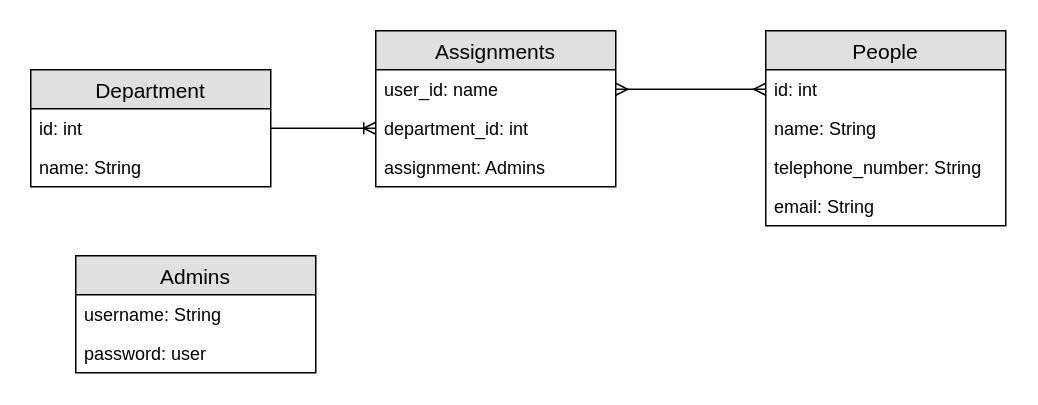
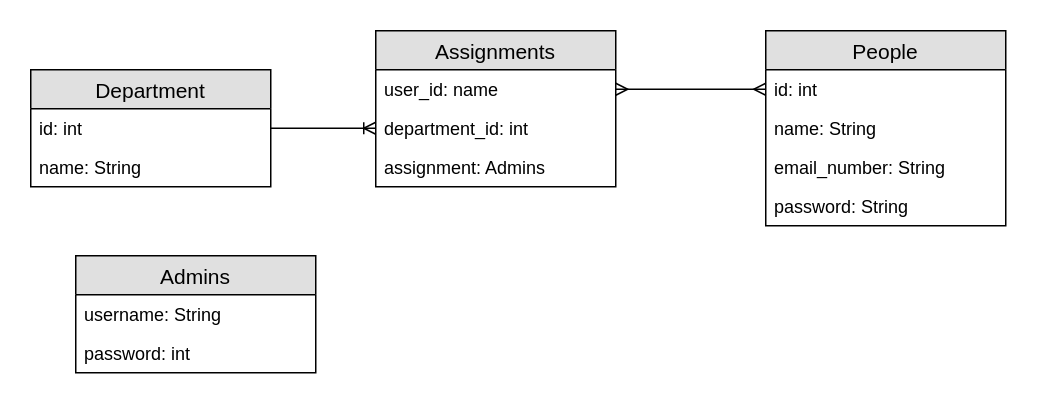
  <mxCell id="0" />
  <mxCell id="1" parent="0" />
  <mxCell id="2" value="" style="edgeStyle=entityRelationEdgeStyle;fontSize=12;html=1;endArrow=ERoneToMany;exitX=1;exitY=0.5;exitDx=0;exitDy=0;entryX=0;entryY=0.5;entryDx=0;entryDy=0;" edge="1" parent="1" source="9" target="13"><mxGeometry width="100" height="100" relative="1" as="geometry"><mxPoint x="670" y="50" as="sourcePoint" /><mxPoint x="620" y="10" as="targetPoint" /></mxGeometry></mxCell>
  <mxCell id="3" value="People" style="swimlane;fontStyle=0;childLayout=stackLayout;horizontal=1;startSize=26;fillColor=#e0e0e0;horizontalStack=0;resizeParent=1;resizeParentMax=0;resizeLast=0;collapsible=1;marginBottom=0;swimlaneFillColor=#ffffff;align=center;fontSize=14;" vertex="1" parent="1"><mxGeometry x="510" y="20" width="160" height="130" as="geometry" /></mxCell>
  <mxCell id="4" value="id: int" style="text;strokeColor=none;fillColor=none;align=left;verticalAlign=top;spacingLeft=4;spacingRight=4;overflow=hidden;rotatable=0;points=[[0,0.5],[1,0.5]];portConstraint=eastwest;" vertex="1" parent="3"><mxGeometry y="26" width="160" height="26" as="geometry" /></mxCell>
  <mxCell id="5" value="name: String" style="text;strokeColor=none;fillColor=none;align=left;verticalAlign=top;spacingLeft=4;spacingRight=4;overflow=hidden;rotatable=0;points=[[0,0.5],[1,0.5]];portConstraint=eastwest;" vertex="1" parent="3"><mxGeometry y="52" width="160" height="26" as="geometry" /></mxCell>
- <mxCell id="6" value="telephone_number: String" style="text;strokeColor=none;fillColor=none;align=left;verticalAlign=top;spacingLeft=4;spacingRight=4;overflow=hidden;rotatable=0;points=[[0,0.5],[1,0.5]];portConstraint=eastwest;" vertex="1" parent="3"><mxGeometry y="78" width="160" height="26" as="geometry" /></mxCell>
- <mxCell id="7" value="email: String" style="text;strokeColor=none;fillColor=none;align=left;verticalAlign=top;spacingLeft=4;spacingRight=4;overflow=hidden;rotatable=0;points=[[0,0.5],[1,0.5]];portConstraint=eastwest;" vertex="1" parent="3"><mxGeometry y="104" width="160" height="26" as="geometry" /></mxCell>
+ <mxCell id="6" value="email_number: String" style="text;strokeColor=none;fillColor=none;align=left;verticalAlign=top;spacingLeft=4;spacingRight=4;overflow=hidden;rotatable=0;points=[[0,0.5],[1,0.5]];portConstraint=eastwest;" vertex="1" parent="3"><mxGeometry y="78" width="160" height="26" as="geometry" /></mxCell>
+ <mxCell id="7" value="password: String" style="text;strokeColor=none;fillColor=none;align=left;verticalAlign=top;spacingLeft=4;spacingRight=4;overflow=hidden;rotatable=0;points=[[0,0.5],[1,0.5]];portConstraint=eastwest;" vertex="1" parent="3"><mxGeometry y="104" width="160" height="26" as="geometry" /></mxCell>
  <mxCell id="8" value="Department" style="swimlane;fontStyle=0;childLayout=stackLayout;horizontal=1;startSize=26;fillColor=#e0e0e0;horizontalStack=0;resizeParent=1;resizeParentMax=0;resizeLast=0;collapsible=1;marginBottom=0;swimlaneFillColor=#ffffff;align=center;fontSize=14;" vertex="1" parent="1"><mxGeometry x="20" y="46" width="160" height="78" as="geometry" /></mxCell>
  <mxCell id="9" value="id: int" style="text;strokeColor=none;fillColor=none;align=left;verticalAlign=top;spacingLeft=4;spacingRight=4;overflow=hidden;rotatable=0;points=[[0,0.5],[1,0.5]];portConstraint=eastwest;" vertex="1" parent="8"><mxGeometry y="26" width="160" height="26" as="geometry" /></mxCell>
  <mxCell id="10" value="name: String" style="text;strokeColor=none;fillColor=none;align=left;verticalAlign=top;spacingLeft=4;spacingRight=4;overflow=hidden;rotatable=0;points=[[0,0.5],[1,0.5]];portConstraint=eastwest;" vertex="1" parent="8"><mxGeometry y="52" width="160" height="26" as="geometry" /></mxCell>
  <mxCell id="11" value="Assignments" style="swimlane;fontStyle=0;childLayout=stackLayout;horizontal=1;startSize=26;fillColor=#e0e0e0;horizontalStack=0;resizeParent=1;resizeParentMax=0;resizeLast=0;collapsible=1;marginBottom=0;swimlaneFillColor=#ffffff;align=center;fontSize=14;" vertex="1" parent="1"><mxGeometry x="250" y="20" width="160" height="104" as="geometry" /></mxCell>
  <mxCell id="12" value="user_id: name" style="text;strokeColor=none;fillColor=none;spacingLeft=4;spacingRight=4;overflow=hidden;rotatable=0;points=[[0,0.5],[1,0.5]];portConstraint=eastwest;fontSize=12;" vertex="1" parent="11"><mxGeometry y="26" width="160" height="26" as="geometry" /></mxCell>
  <mxCell id="13" value="department_id: int" style="text;strokeColor=none;fillColor=none;spacingLeft=4;spacingRight=4;overflow=hidden;rotatable=0;points=[[0,0.5],[1,0.5]];portConstraint=eastwest;fontSize=12;" vertex="1" parent="11"><mxGeometry y="52" width="160" height="26" as="geometry" /></mxCell>
  <mxCell id="14" value="assignment: Admins" style="text;strokeColor=none;fillColor=none;align=left;verticalAlign=top;spacingLeft=4;spacingRight=4;overflow=hidden;rotatable=0;points=[[0,0.5],[1,0.5]];portConstraint=eastwest;" vertex="1" parent="11"><mxGeometry y="78" width="160" height="26" as="geometry" /></mxCell>
  <mxCell id="15" value="" style="edgeStyle=entityRelationEdgeStyle;fontSize=12;html=1;endArrow=ERmany;startArrow=ERmany;entryX=0;entryY=0.5;entryDx=0;entryDy=0;" edge="1" parent="1" source="12" target="4"><mxGeometry width="100" height="100" relative="1" as="geometry"><mxPoint x="10" y="290" as="sourcePoint" /><mxPoint x="110" y="190" as="targetPoint" /></mxGeometry></mxCell>
  <mxCell id="16" value="Admins" style="swimlane;fontStyle=0;childLayout=stackLayout;horizontal=1;startSize=26;fillColor=#e0e0e0;horizontalStack=0;resizeParent=1;resizeParentMax=0;resizeLast=0;collapsible=1;marginBottom=0;swimlaneFillColor=#ffffff;align=center;fontSize=14;" vertex="1" parent="1"><mxGeometry x="50" y="170" width="160" height="78" as="geometry" /></mxCell>
  <mxCell id="17" value="username: String" style="text;strokeColor=none;fillColor=none;spacingLeft=4;spacingRight=4;overflow=hidden;rotatable=0;points=[[0,0.5],[1,0.5]];portConstraint=eastwest;fontSize=12;" vertex="1" parent="16"><mxGeometry y="26" width="160" height="26" as="geometry" /></mxCell>
- <mxCell id="18" value="password: user" style="text;strokeColor=none;fillColor=none;spacingLeft=4;spacingRight=4;overflow=hidden;rotatable=0;points=[[0,0.5],[1,0.5]];portConstraint=eastwest;fontSize=12;" vertex="1" parent="16"><mxGeometry y="52" width="160" height="26" as="geometry" /></mxCell>
+ <mxCell id="18" value="password: int" style="text;strokeColor=none;fillColor=none;spacingLeft=4;spacingRight=4;overflow=hidden;rotatable=0;points=[[0,0.5],[1,0.5]];portConstraint=eastwest;fontSize=12;" vertex="1" parent="16"><mxGeometry y="52" width="160" height="26" as="geometry" /></mxCell>
